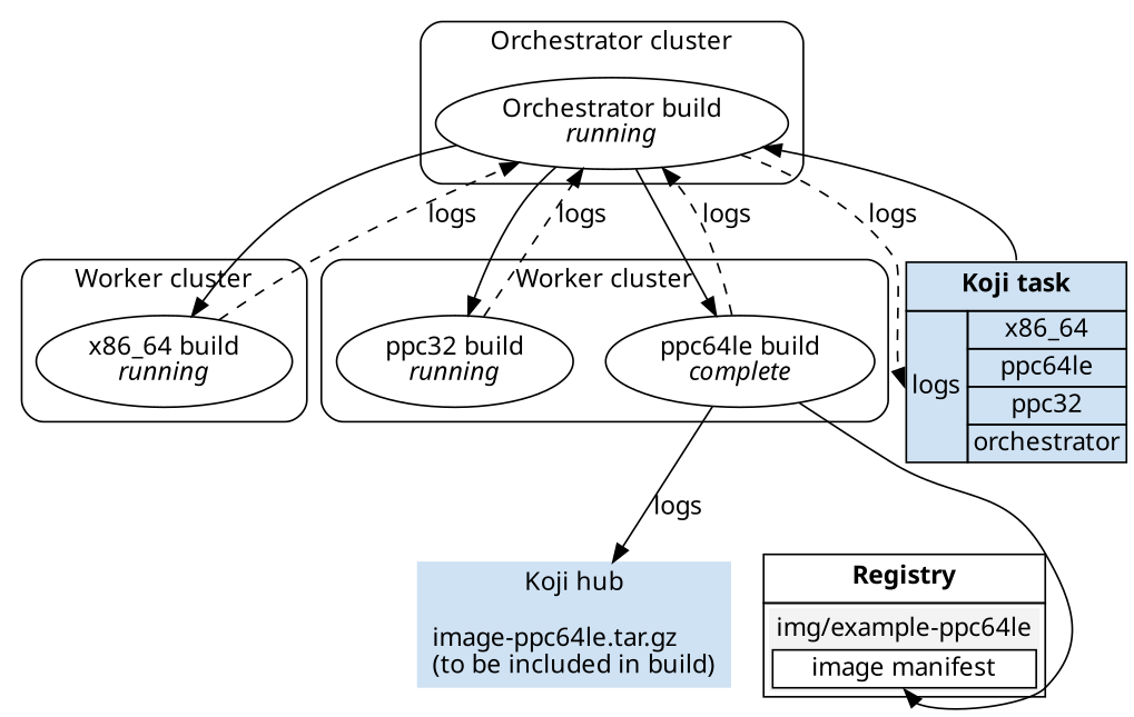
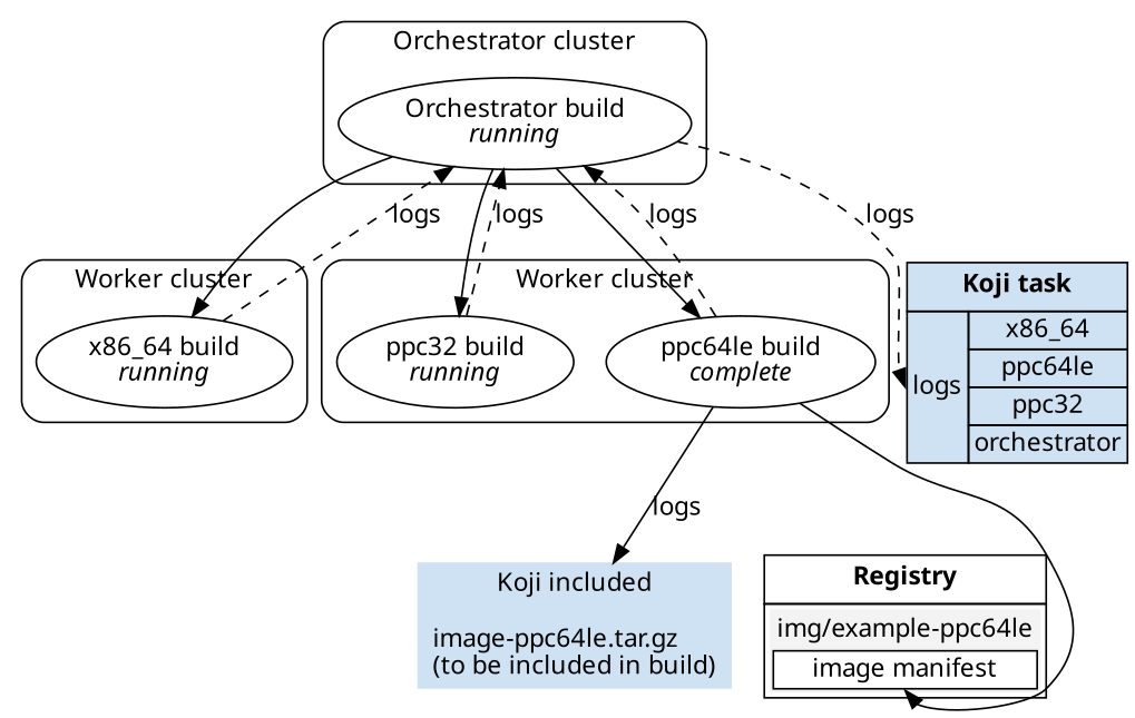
  digraph {
    fontname="Noto Sans"
    node [fontname="Noto Sans"]
    edge [fontname="Noto Sans"]
    n1 [label=<Orchestrator build<br/><i>running</i>>]
    n2 [label=<x86_64 build<br/><i>running</i>>]
    n3 [label=<ppc32 build<br/><i>running</i>>]
    n4 [label=<ppc64le build<br/><i>complete</i>>]
    n5 [label=<                <TABLE BGCOLOR="#cfe2f3" BORDER="0" CELLSPACING="0" CELLBORDER="1">                  <TR><TD PORT="main" COLSPAN="2" CELLPADDING="5"><B>Koji task</B></TD></TR>                  <TR><TD PORT="logs" BORDER="1" ROWSPAN="4">logs</TD><TD>x86_64</TD></TR>                  <TR><TD PORT="ppc64le">ppc64le</TD></TR>                  <TR><TD>ppc32</TD></TR>                  <TR><TD>orchestrator</TD></TR>                </TABLE>> margin=0 shape=none]
-   n6 [color="#cfe2f3" label="Koji hub\n\nimage-ppc64le.tar.gz\l(to be included in build)" shape=box style=filled]
+   n6 [color="#cfe2f3" label="Koji included\n\nimage-ppc64le.tar.gz\l(to be included in build)" shape=box style=filled]
    n7 [label=<               <TABLE BORDER="0" CELLSPACING="0" CELLBORDER="1">                 <TR><TD CELLPADDING="5"><B>Registry</B></TD></TR>                 <TR><TD><TABLE BGCOLOR="#f3f3f3" BORDER="0" CELLSPACING="2" CELLBORDER="1">                           <TR><TD BORDER="0">img/example-ppc64le</TD></TR>                           <TR><TD BGCOLOR="#ffffff" PORT="ppc64le">image manifest</TD></TR>                          </TABLE></TD></TR>               </TABLE>> margin=0 shape=none]
    subgraph cluster_1 {
      label="Orchestrator cluster"
      style=rounded
      n1
    }
    subgraph cluster_2 {
      label="Worker cluster"
      style=rounded
      n2
    }
    subgraph cluster_3 {
      label="Worker cluster"
      style=rounded
      n3
      n4
    }
    n1 -> n2
    n1 -> n3
    n1 -> n4
    n1 -> n5 [headport=logs label=logs style=dashed]
    n2 -> n1 [label=logs style=dashed]
    n3 -> n1 [label=logs style=dashed]
    n4 -> n1 [label=logs style=dashed]
    n4 -> n6 [label=logs]
    n4 -> n7 [headport=ppc64le]
-   n5 -> n1 [tailport=main]
  }
